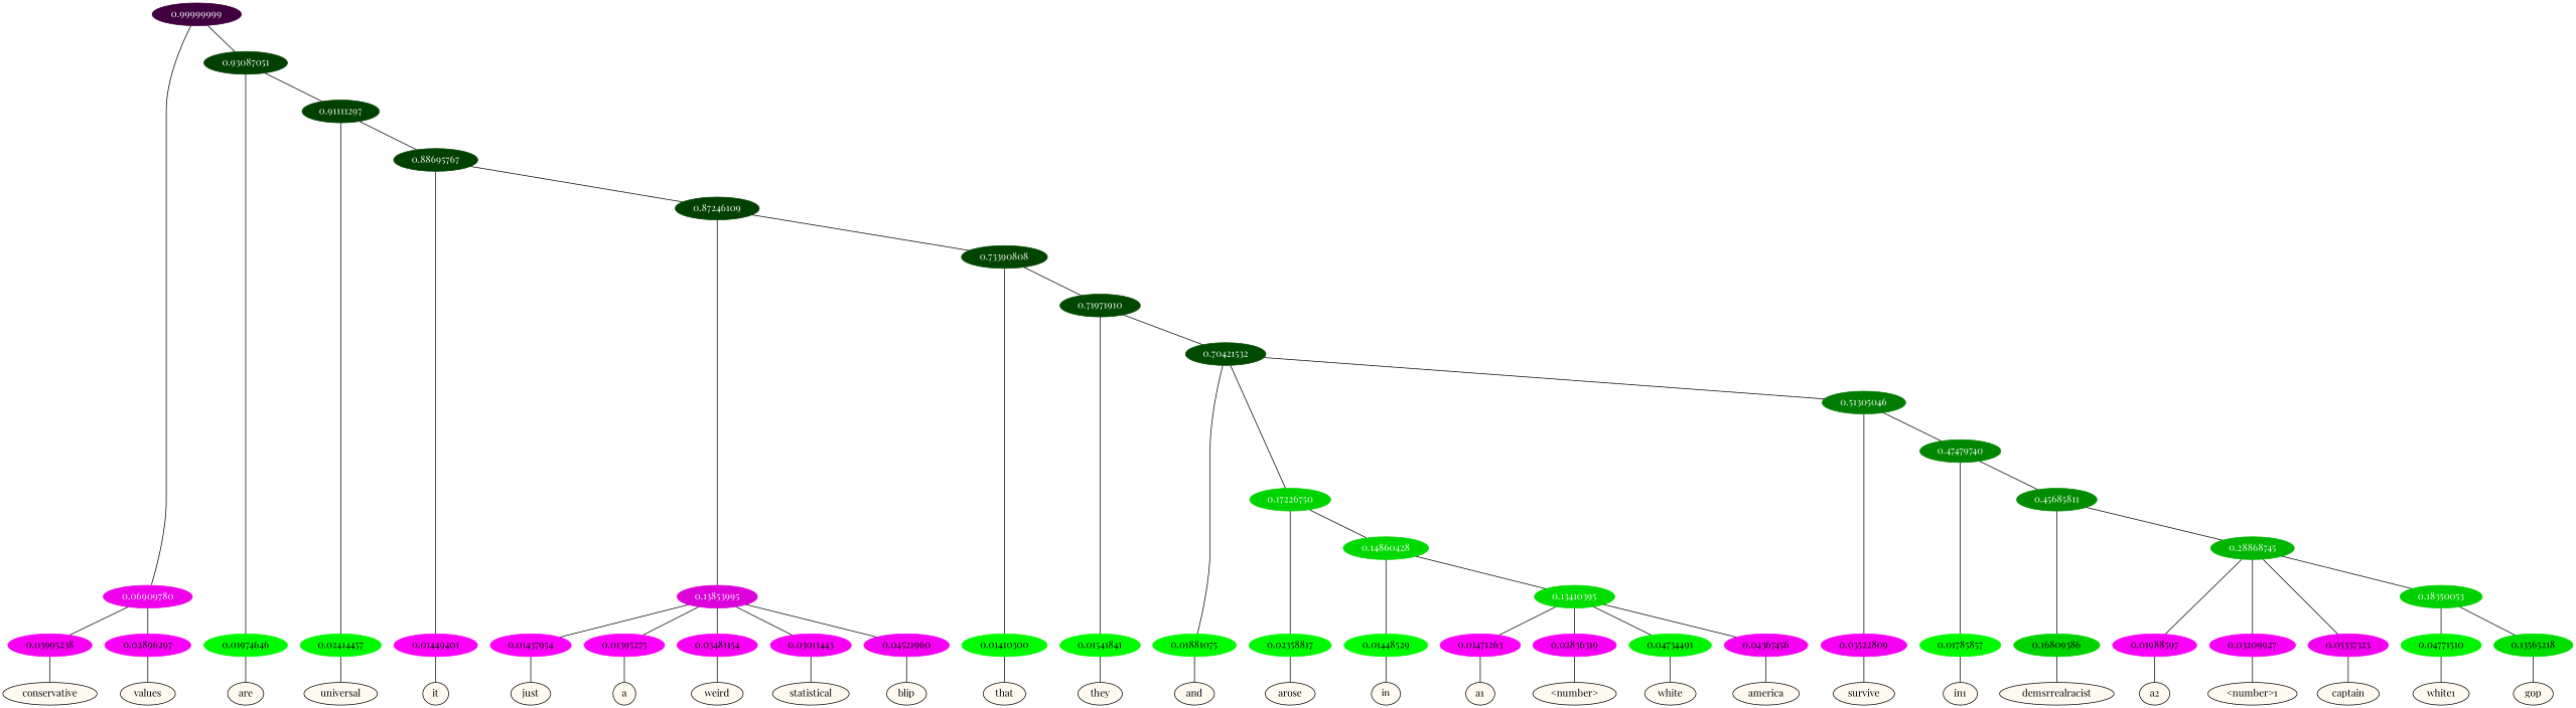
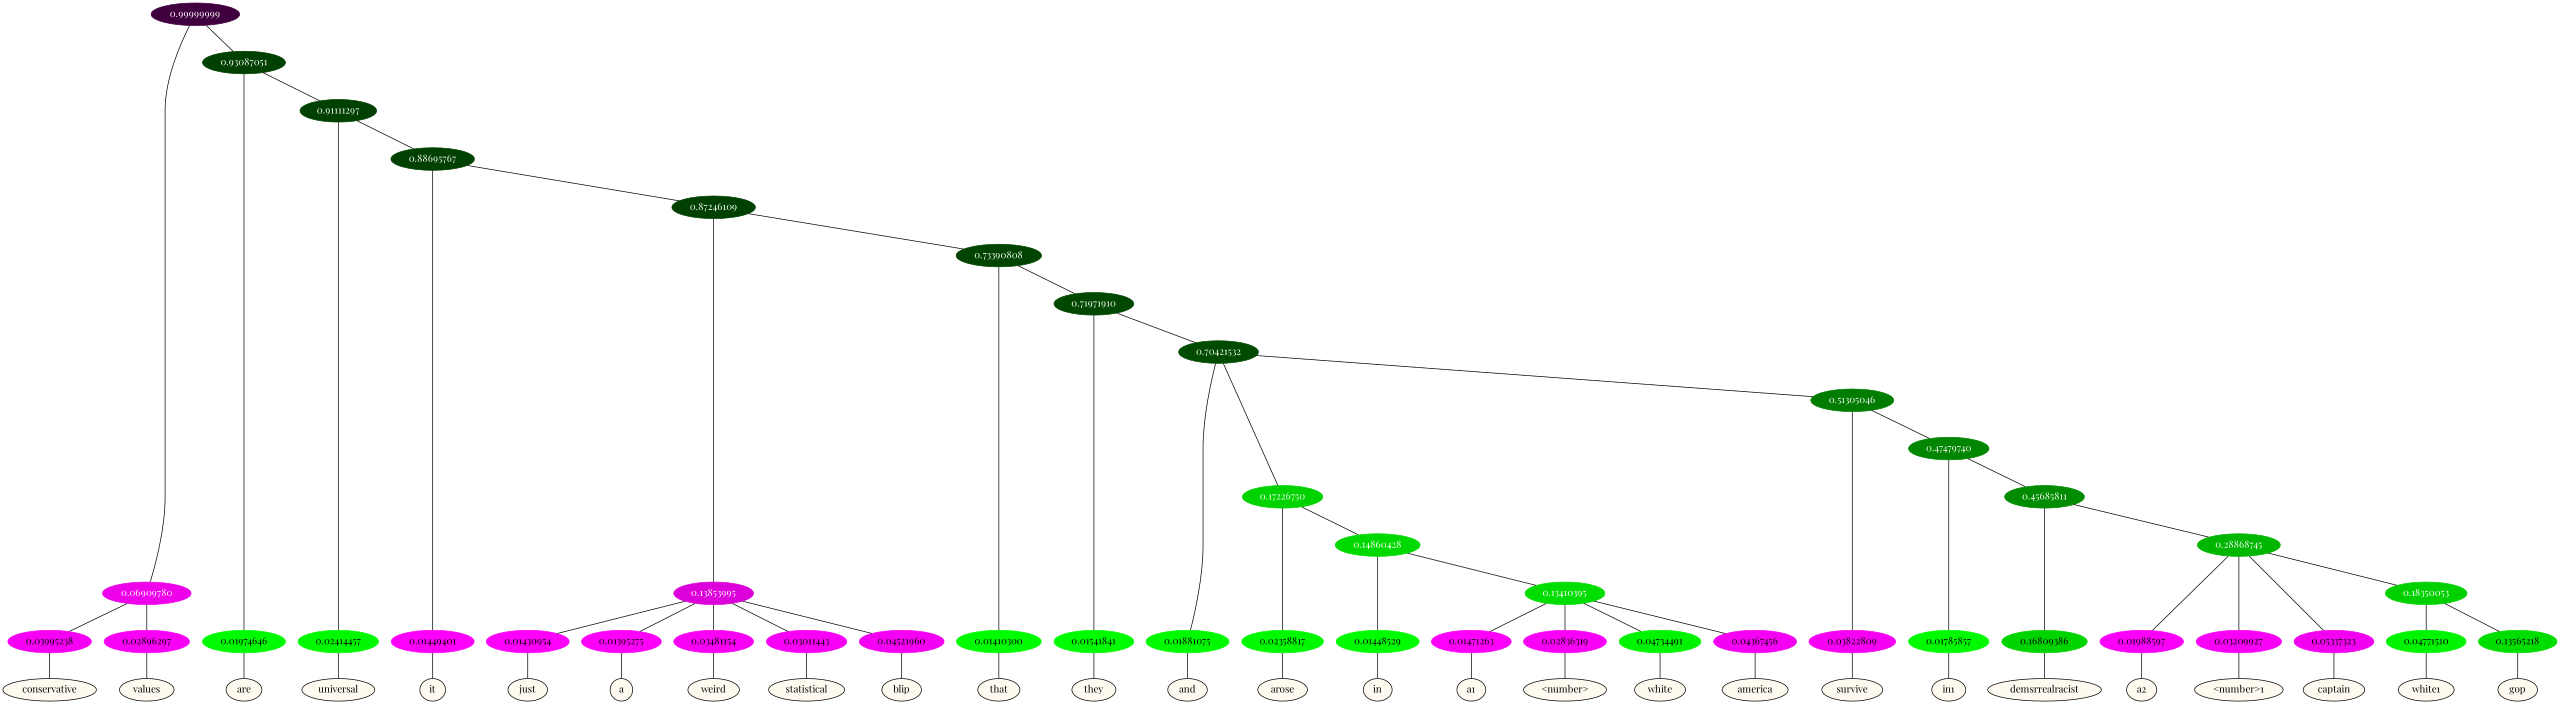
  graph {
    fontname="Playfair Display"
    node [color=black fontname="Playfair Display" format=png nodesep=0.001 ordering=out overlap_scaling=0.01 ranksep=0.001 style=filled]
    edge [fontname="Playfair Display"]
    n1 [fillcolor=floralwhite height=0.15 label=conservative style="filled,solid" width=0.15]
    n2 [fillcolor=floralwhite height=0.15 label=values style="filled,solid" width=0.15]
    n3 [fillcolor=floralwhite height=0.15 label=are style="filled,solid" width=0.15]
    n4 [fillcolor=floralwhite height=0.15 label=universal style="filled,solid" width=0.15]
    n5 [fillcolor=floralwhite height=0.15 label=it style="filled,solid" width=0.15]
    n6 [fillcolor=floralwhite height=0.15 label=just style="filled,solid" width=0.15]
    n7 [fillcolor=floralwhite height=0.15 label=a style="filled,solid" width=0.15]
    n8 [fillcolor=floralwhite height=0.15 label=weird style="filled,solid" width=0.15]
    n9 [fillcolor=floralwhite height=0.15 label=statistical style="filled,solid" width=0.15]
    n10 [fillcolor=floralwhite height=0.15 label=blip style="filled,solid" width=0.15]
    n11 [fillcolor=floralwhite height=0.15 label=that style="filled,solid" width=0.15]
    n12 [fillcolor=floralwhite height=0.15 label=they style="filled,solid" width=0.15]
    n13 [fillcolor=floralwhite height=0.15 label=arose style="filled,solid" width=0.15]
    n14 [fillcolor=floralwhite height=0.15 label=in style="filled,solid" width=0.15]
    n15 [fillcolor=floralwhite height=0.15 label=a1 style="filled,solid" width=0.15]
    n16 [fillcolor=floralwhite height=0.15 label="\<number\>" style="filled,solid" width=0.15]
    n17 [fillcolor=floralwhite height=0.15 label=white style="filled,solid" width=0.15]
    n18 [fillcolor=floralwhite height=0.15 label=america style="filled,solid" width=0.15]
    n19 [fillcolor=floralwhite height=0.15 label=and style="filled,solid" width=0.15]
    n20 [fillcolor=floralwhite height=0.15 label=survive style="filled,solid" width=0.15]
    n21 [fillcolor=floralwhite height=0.15 label=in1 style="filled,solid" width=0.15]
    n22 [fillcolor=floralwhite height=0.15 label=a2 style="filled,solid" width=0.15]
    n23 [fillcolor=floralwhite height=0.15 label="\<number\>1" style="filled,solid" width=0.15]
    n24 [fillcolor=floralwhite height=0.15 label=white1 style="filled,solid" width=0.15]
    n25 [fillcolor=floralwhite height=0.15 label=gop style="filled,solid" width=0.15]
    n26 [fillcolor=floralwhite height=0.15 label=captain style="filled,solid" width=0.15]
    n27 [fillcolor=floralwhite height=0.15 label=demsrrealracist style="filled,solid" width=0.15]
    n28 [color="0.835 1.000 0.960" fontcolor=black height=0.15 label=0.03995238 width=0.15]
    n29 [color="0.835 1.000 0.971" fontcolor=black height=0.15 label=0.02896297 width=0.15]
    n30 [color="0.334 1.000 0.980" fontcolor=black height=0.15 label=0.01974646 width=0.15]
    n31 [color="0.334 1.000 0.976" fontcolor=black height=0.15 label=0.02414457 width=0.15]
    n32 [color="0.835 1.000 0.986" fontcolor=black height=0.15 label=0.01449401 width=0.15]
-   n33 [color="0.835 1.000 0.986" fontcolor=black height=0.15 label=0.01437954 width=0.15]
+   n33 [color="0.835 1.000 0.986" fontcolor=black height=0.15 label=0.01430954 width=0.15]
    n34 [color="0.835 1.000 0.986" fontcolor=black height=0.15 label=0.01395275 width=0.15]
    n35 [color="0.835 1.000 0.965" fontcolor=black height=0.15 label=0.03481154 width=0.15]
    n36 [color="0.835 1.000 0.970" fontcolor=black height=0.15 label=0.03011443 width=0.15]
    n37 [color="0.835 1.000 0.955" fontcolor=black height=0.15 label=0.04521960 width=0.15]
    n38 [color="0.334 1.000 0.986" fontcolor=black height=0.15 label=0.01410300 width=0.15]
    n39 [color="0.334 1.000 0.985" fontcolor=black height=0.15 label=0.01541841 width=0.15]
    n40 [color="0.334 1.000 0.976" fontcolor=black height=0.15 label=0.02358817 width=0.15]
    n41 [color="0.334 1.000 0.986" fontcolor=black height=0.15 label=0.01448529 width=0.15]
    n42 [color="0.835 1.000 0.985" fontcolor=black height=0.15 label=0.01471263 width=0.15]
    n43 [color="0.835 1.000 0.972" fontcolor=black height=0.15 label=0.02836319 width=0.15]
    n44 [color="0.334 1.000 0.953" fontcolor=black height=0.15 label=0.04734491 width=0.15]
    n45 [color="0.835 1.000 0.956" fontcolor=black height=0.15 label=0.04367456 width=0.15]
    n46 [color="0.334 1.000 0.981" fontcolor=black height=0.15 label=0.01881075 width=0.15]
-   n47 [color="0.835 1.000 0.962" fontcolor=black height=0.15 label=0.03522809 width=0.15]
+   n47 [color="0.835 1.000 0.962" fontcolor=black height=0.15 label=0.03822809 width=0.15]
    n48 [color="0.334 1.000 0.982" fontcolor=black height=0.15 label=0.01785857 width=0.15]
    n49 [color="0.835 1.000 0.980" fontcolor=black height=0.15 label=0.01988597 width=0.15]
    n50 [color="0.835 1.000 0.968" fontcolor=black height=0.15 label=0.03209927 width=0.15]
    n51 [color="0.334 1.000 0.952" fontcolor=black height=0.15 label=0.04771510 width=0.15]
    n52 [color="0.334 1.000 0.864" fontcolor=black height=0.15 label=0.13565218 width=0.15]
    n53 [color="0.835 1.000 0.947" fontcolor=black height=0.15 label=0.05337323 width=0.15]
    n54 [color="0.334 1.000 0.832" fontcolor=black height=0.15 label=0.16809386 width=0.15]
    n55 [color="0.835 1.000 0.250" fontcolor=grey99 height=0.15 label=0.99999999 width=0.15]
    n56 [color="0.835 1.000 0.931" fontcolor=grey99 height=0.15 label=0.06909780 width=0.15]
    n57 [color="0.334 1.000 0.250" fontcolor=grey99 height=0.15 label=0.93087051 width=0.15]
    n58 [color="0.334 1.000 0.250" fontcolor=grey99 height=0.15 label=0.91111297 width=0.15]
    n59 [color="0.334 1.000 0.250" fontcolor=grey99 height=0.15 label=0.88695767 width=0.15]
    n60 [color="0.334 1.000 0.250" fontcolor=grey99 height=0.15 label=0.87246109 width=0.15]
    n61 [color="0.835 1.000 0.861" fontcolor=grey99 height=0.15 label=0.13853995 width=0.15]
    n62 [color="0.334 1.000 0.266" fontcolor=grey99 height=0.15 label=0.73390808 width=0.15]
    n63 [color="0.334 1.000 0.280" fontcolor=grey99 height=0.15 label=0.71971910 width=0.15]
    n64 [color="0.334 1.000 0.296" fontcolor=grey99 height=0.15 label=0.70421532 width=0.15]
    n65 [color="0.334 1.000 0.828" fontcolor=grey99 height=0.15 label=0.17226750 width=0.15]
    n66 [color="0.334 1.000 0.487" fontcolor=grey99 height=0.15 label=0.51305046 width=0.15]
    n67 [color="0.334 1.000 0.851" fontcolor=grey99 height=0.15 label=0.14860428 width=0.15]
    n68 [color="0.334 1.000 0.525" fontcolor=grey99 height=0.15 label=0.47479740 width=0.15]
    n69 [color="0.334 1.000 0.866" fontcolor=grey99 height=0.15 label=0.13410395 width=0.15]
    n70 [color="0.334 1.000 0.543" fontcolor=grey99 height=0.15 label=0.45685811 width=0.15]
    n71 [color="0.334 1.000 0.711" fontcolor=grey99 height=0.15 label=0.28868745 width=0.15]
    n72 [color="0.334 1.000 0.816" fontcolor=grey99 height=0.15 label=0.18350053 width=0.15]
    subgraph sub_1 {
      rank=same
      n1
      n2
      n3
      n4
      n5
      n6
      n7
      n8
      n9
      n10
      n11
      n12
      n13
      n14
      n15
      n16
      n17
      n18
      n19
      n20
      n21
      n22
      n23
      n24
      n25
      n26
      n27
    }
    subgraph sub_2 {
      rank=same
      n28
      n29
      n30
      n31
      n32
      n33
      n34
      n35
      n36
      n37
      n38
      n39
      n40
      n41
      n42
      n43
      n44
      n45
      n46
      n47
      n48
      n49
      n50
      n51
      n52
      n53
      n54
    }
    n28 -- n1
    n29 -- n2
    n30 -- n3
    n31 -- n4
    n32 -- n5
    n33 -- n6
    n34 -- n7
    n35 -- n8
    n36 -- n9
    n37 -- n10
    n38 -- n11
    n39 -- n12
    n40 -- n13
    n41 -- n14
    n42 -- n15
    n43 -- n16
    n44 -- n17
    n45 -- n18
    n46 -- n19
    n47 -- n20
    n48 -- n21
    n49 -- n22
    n50 -- n23
    n51 -- n24
    n52 -- n25
    n53 -- n26
    n54 -- n27
    n55 -- n56
    n55 -- n57
    n56 -- n28
    n56 -- n29
    n57 -- n30
    n57 -- n58
    n58 -- n31
    n58 -- n59
    n59 -- n32
    n59 -- n60
    n60 -- n61
    n60 -- n62
    n61 -- n33
    n61 -- n34
    n61 -- n35
    n61 -- n36
    n61 -- n37
    n62 -- n38
    n62 -- n63
    n63 -- n39
    n63 -- n64
    n64 -- n46
    n64 -- n65
    n64 -- n66
    n65 -- n40
    n65 -- n67
    n66 -- n47
    n66 -- n68
    n67 -- n41
    n67 -- n69
    n68 -- n48
    n68 -- n70
    n69 -- n42
    n69 -- n43
    n69 -- n44
    n69 -- n45
    n70 -- n54
    n70 -- n71
    n71 -- n49
    n71 -- n50
    n71 -- n53
    n71 -- n72
    n72 -- n51
    n72 -- n52
  }
